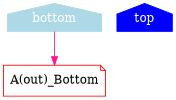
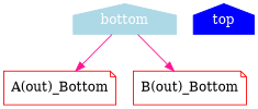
  digraph {
    node [color=red shape=house]
    edge [color=deeppink]
    n1 [color=lightblue fontcolor=white label=bottom style=filled]
    n2 [label="A(out)_Bottom" shape=note]
+   n3 [label="B(out)_Bottom" shape=note]
    n4 [color=blue fontcolor=white label=top style=filled]
    n1 -> n2
+   n1 -> n3
  }
